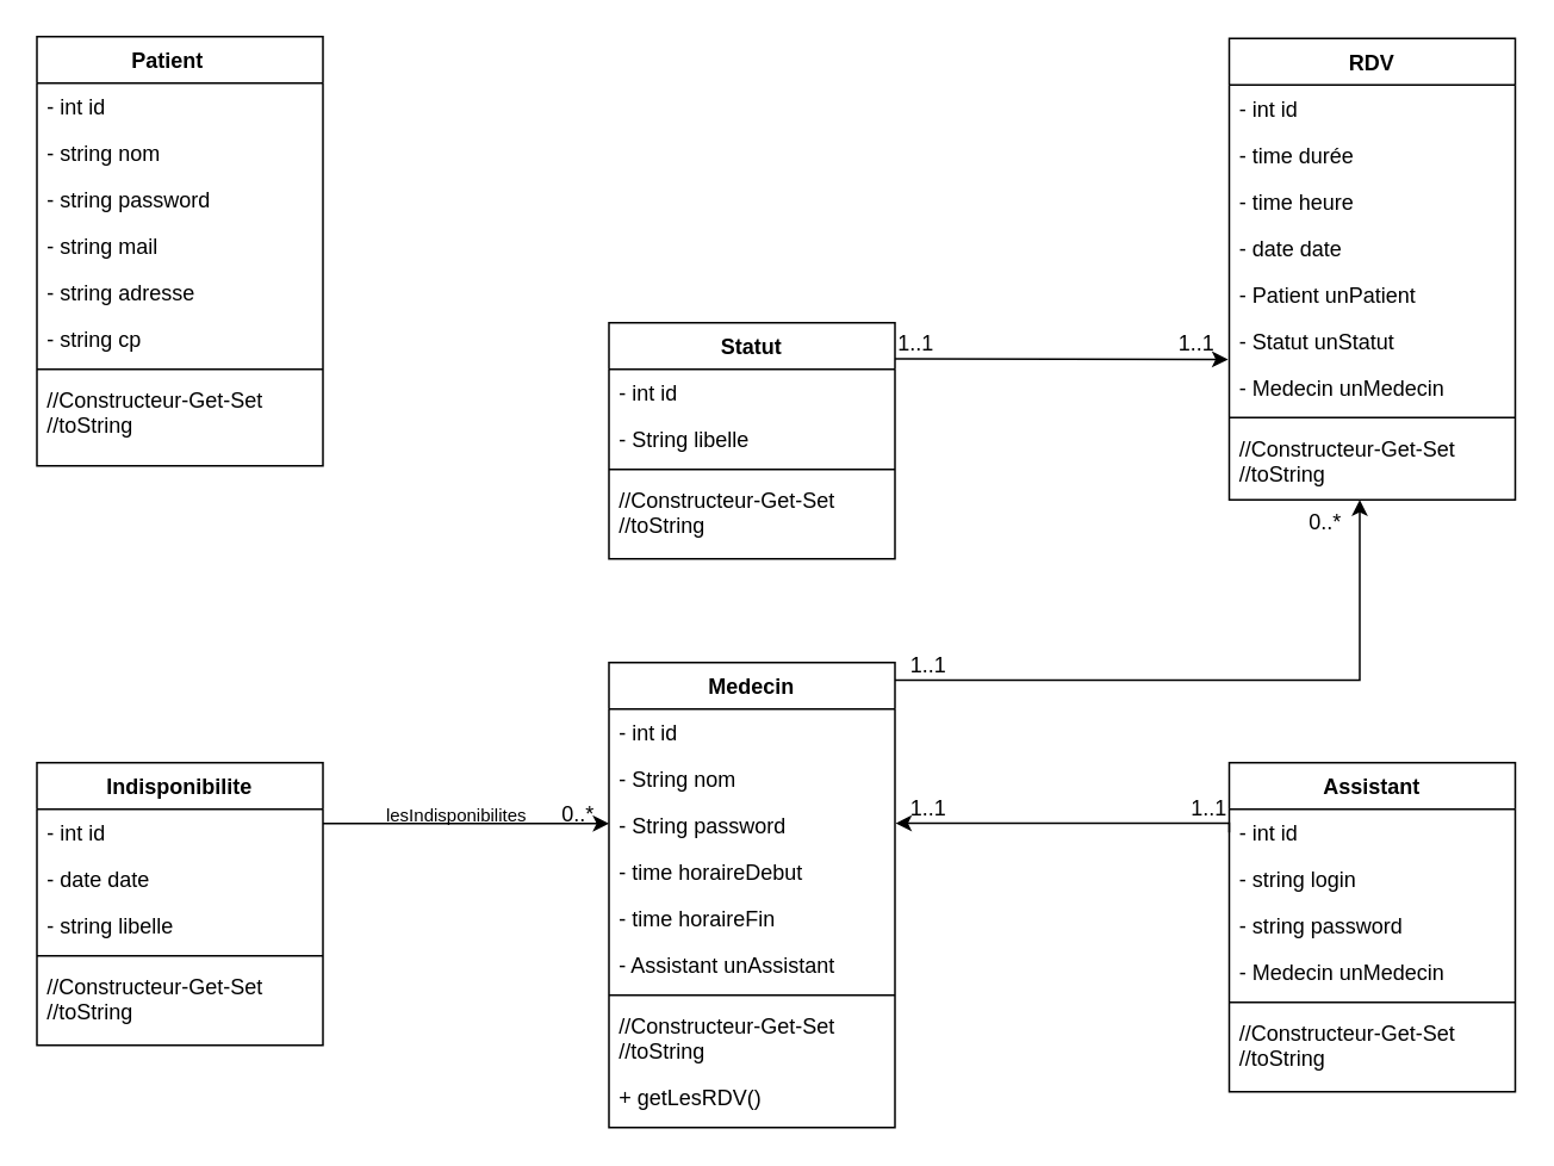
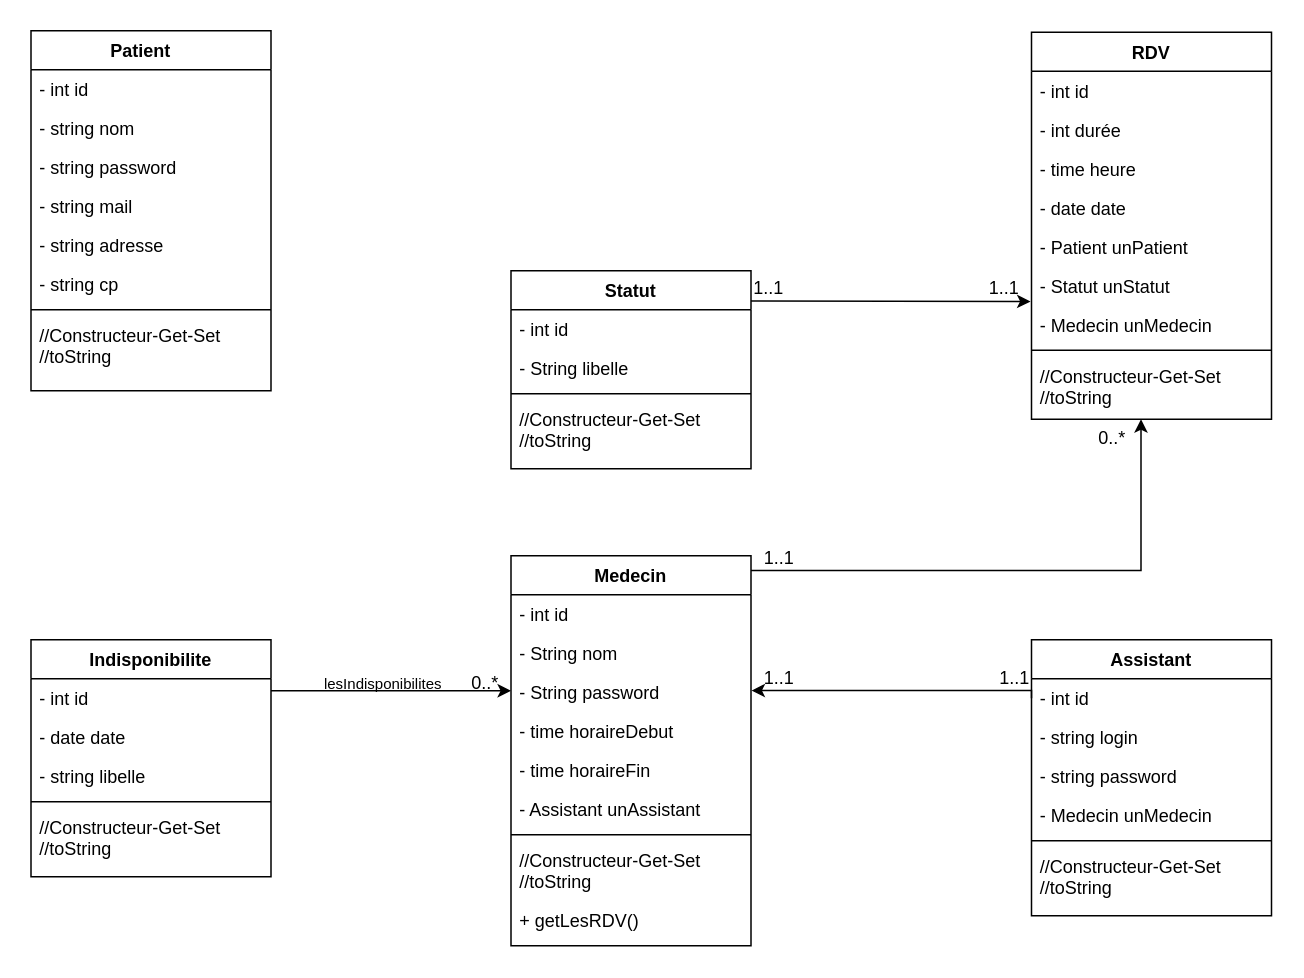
  <mxCell id="0" />
  <mxCell id="1" parent="0" />
  <mxCell id="2" value="Patient    " style="swimlane;fontStyle=1;align=center;verticalAlign=top;childLayout=stackLayout;horizontal=1;startSize=26;horizontalStack=0;resizeParent=1;resizeLast=0;collapsible=1;marginBottom=0;rounded=0;shadow=0;strokeWidth=1;" vertex="1" parent="1"><mxGeometry y="20" width="160" height="240" as="geometry" x="20"><mxRectangle x="230" y="140" width="160" height="26" as="alternateBounds" /></mxGeometry></mxCell>
  <mxCell id="3" value="- int id" style="text;strokeColor=none;fillColor=none;align=left;verticalAlign=top;spacingLeft=4;spacingRight=4;overflow=hidden;rotatable=0;points=[[0,0.5],[1,0.5]];portConstraint=eastwest;" vertex="1" parent="2"><mxGeometry y="26" width="160" height="26" as="geometry" /></mxCell>
  <mxCell id="4" value="- string nom" style="text;strokeColor=none;fillColor=none;align=left;verticalAlign=top;spacingLeft=4;spacingRight=4;overflow=hidden;rotatable=0;points=[[0,0.5],[1,0.5]];portConstraint=eastwest;" vertex="1" parent="2"><mxGeometry y="52" width="160" height="26" as="geometry" /></mxCell>
  <mxCell id="5" value="- string password" style="text;strokeColor=none;fillColor=none;align=left;verticalAlign=top;spacingLeft=4;spacingRight=4;overflow=hidden;rotatable=0;points=[[0,0.5],[1,0.5]];portConstraint=eastwest;" vertex="1" parent="2"><mxGeometry y="78" width="160" height="26" as="geometry" /></mxCell>
  <mxCell id="6" value="- string mail&#10;&#10;" style="text;strokeColor=none;fillColor=none;align=left;verticalAlign=top;spacingLeft=4;spacingRight=4;overflow=hidden;rotatable=0;points=[[0,0.5],[1,0.5]];portConstraint=eastwest;" vertex="1" parent="2"><mxGeometry y="104" width="160" height="26" as="geometry" /></mxCell>
  <mxCell id="7" value="- string adresse" style="text;strokeColor=none;fillColor=none;align=left;verticalAlign=top;spacingLeft=4;spacingRight=4;overflow=hidden;rotatable=0;points=[[0,0.5],[1,0.5]];portConstraint=eastwest;" vertex="1" parent="2"><mxGeometry y="130" width="160" height="26" as="geometry" /></mxCell>
  <mxCell id="8" value="- string cp" style="text;strokeColor=none;fillColor=none;align=left;verticalAlign=top;spacingLeft=4;spacingRight=4;overflow=hidden;rotatable=0;points=[[0,0.5],[1,0.5]];portConstraint=eastwest;" vertex="1" parent="2"><mxGeometry y="156" width="160" height="26" as="geometry" /></mxCell>
  <mxCell id="9" value="" style="line;html=1;strokeWidth=1;align=left;verticalAlign=middle;spacingTop=-1;spacingLeft=3;spacingRight=3;rotatable=0;labelPosition=right;points=[];portConstraint=eastwest;" vertex="1" parent="2"><mxGeometry y="182" width="160" height="8" as="geometry" /></mxCell>
  <mxCell id="10" value="//Constructeur-Get-Set&#10;//toString" style="text;align=left;verticalAlign=top;spacingLeft=4;spacingRight=4;overflow=hidden;rotatable=0;points=[[0,0.5],[1,0.5]];portConstraint=eastwest;" vertex="1" parent="2"><mxGeometry y="190" width="160" height="50" as="geometry" /></mxCell>
  <mxCell id="11" value="RDV" style="swimlane;fontStyle=1;align=center;verticalAlign=top;childLayout=stackLayout;horizontal=1;startSize=26;horizontalStack=0;resizeParent=1;resizeLast=0;collapsible=1;marginBottom=0;rounded=0;shadow=0;strokeWidth=1;" vertex="1" parent="1"><mxGeometry x="687" y="21" width="160" height="258" as="geometry"><mxRectangle x="550" y="140" width="160" height="26" as="alternateBounds" /></mxGeometry></mxCell>
  <mxCell id="12" value="- int id" style="text;strokeColor=none;fillColor=none;align=left;verticalAlign=top;spacingLeft=4;spacingRight=4;overflow=hidden;rotatable=0;points=[[0,0.5],[1,0.5]];portConstraint=eastwest;" vertex="1" parent="11"><mxGeometry y="26" width="160" height="26" as="geometry" /></mxCell>
- <mxCell id="13" value="- time durée" style="text;strokeColor=none;fillColor=none;align=left;verticalAlign=top;spacingLeft=4;spacingRight=4;overflow=hidden;rotatable=0;points=[[0,0.5],[1,0.5]];portConstraint=eastwest;" vertex="1" parent="11"><mxGeometry y="52" width="160" height="26" as="geometry" /></mxCell>
+ <mxCell id="13" value="- int durée" style="text;strokeColor=none;fillColor=none;align=left;verticalAlign=top;spacingLeft=4;spacingRight=4;overflow=hidden;rotatable=0;points=[[0,0.5],[1,0.5]];portConstraint=eastwest;" vertex="1" parent="11"><mxGeometry y="52" width="160" height="26" as="geometry" /></mxCell>
  <mxCell id="14" value="- time heure" style="text;strokeColor=none;fillColor=none;align=left;verticalAlign=top;spacingLeft=4;spacingRight=4;overflow=hidden;rotatable=0;points=[[0,0.5],[1,0.5]];portConstraint=eastwest;" vertex="1" parent="11"><mxGeometry y="78" width="160" height="26" as="geometry" /></mxCell>
  <mxCell id="15" value="- date date" style="text;strokeColor=none;fillColor=none;align=left;verticalAlign=top;spacingLeft=4;spacingRight=4;overflow=hidden;rotatable=0;points=[[0,0.5],[1,0.5]];portConstraint=eastwest;" vertex="1" parent="11"><mxGeometry y="104" width="160" height="26" as="geometry" /></mxCell>
  <mxCell id="16" value="- Patient unPatient" style="text;strokeColor=none;fillColor=none;align=left;verticalAlign=top;spacingLeft=4;spacingRight=4;overflow=hidden;rotatable=0;points=[[0,0.5],[1,0.5]];portConstraint=eastwest;" vertex="1" parent="11"><mxGeometry y="130" width="160" height="26" as="geometry" /></mxCell>
  <mxCell id="17" value="- Statut unStatut" style="text;strokeColor=none;fillColor=none;align=left;verticalAlign=top;spacingLeft=4;spacingRight=4;overflow=hidden;rotatable=0;points=[[0,0.5],[1,0.5]];portConstraint=eastwest;" vertex="1" parent="11"><mxGeometry y="156" width="160" height="26" as="geometry" /></mxCell>
  <mxCell id="18" value="- Medecin unMedecin" style="text;strokeColor=none;fillColor=none;align=left;verticalAlign=top;spacingLeft=4;spacingRight=4;overflow=hidden;rotatable=0;points=[[0,0.5],[1,0.5]];portConstraint=eastwest;" vertex="1" parent="11"><mxGeometry y="182" width="160" height="26" as="geometry" /></mxCell>
  <mxCell id="19" value="" style="line;html=1;strokeWidth=1;align=left;verticalAlign=middle;spacingTop=-1;spacingLeft=3;spacingRight=3;rotatable=0;labelPosition=right;points=[];portConstraint=eastwest;" vertex="1" parent="11"><mxGeometry y="208" width="160" height="8" as="geometry" /></mxCell>
  <mxCell id="20" value="//Constructeur-Get-Set&#10;//toString" style="text;align=left;verticalAlign=top;spacingLeft=4;spacingRight=4;overflow=hidden;rotatable=0;points=[[0,0.5],[1,0.5]];portConstraint=eastwest;" vertex="1" parent="11"><mxGeometry y="216" width="160" height="42" as="geometry" /></mxCell>
  <mxCell id="21" value="Medecin" style="swimlane;fontStyle=1;align=center;verticalAlign=top;childLayout=stackLayout;horizontal=1;startSize=26;horizontalStack=0;resizeParent=1;resizeLast=0;collapsible=1;marginBottom=0;rounded=0;shadow=0;strokeWidth=1;" vertex="1" parent="1"><mxGeometry x="340" y="370" width="160" height="260" as="geometry"><mxRectangle x="550" y="140" width="160" height="26" as="alternateBounds" /></mxGeometry></mxCell>
  <mxCell id="22" value="- int id" style="text;strokeColor=none;fillColor=none;align=left;verticalAlign=top;spacingLeft=4;spacingRight=4;overflow=hidden;rotatable=0;points=[[0,0.5],[1,0.5]];portConstraint=eastwest;" vertex="1" parent="21"><mxGeometry y="26" width="160" height="26" as="geometry" /></mxCell>
  <mxCell id="23" value="- String nom" style="text;strokeColor=none;fillColor=none;align=left;verticalAlign=top;spacingLeft=4;spacingRight=4;overflow=hidden;rotatable=0;points=[[0,0.5],[1,0.5]];portConstraint=eastwest;" vertex="1" parent="21"><mxGeometry y="52" width="160" height="26" as="geometry" /></mxCell>
  <mxCell id="24" value="- String password" style="text;strokeColor=none;fillColor=none;align=left;verticalAlign=top;spacingLeft=4;spacingRight=4;overflow=hidden;rotatable=0;points=[[0,0.5],[1,0.5]];portConstraint=eastwest;" vertex="1" parent="21"><mxGeometry y="78" width="160" height="26" as="geometry" /></mxCell>
  <mxCell id="25" value="- time horaireDebut" style="text;strokeColor=none;fillColor=none;align=left;verticalAlign=top;spacingLeft=4;spacingRight=4;overflow=hidden;rotatable=0;points=[[0,0.5],[1,0.5]];portConstraint=eastwest;" vertex="1" parent="21"><mxGeometry y="104" width="160" height="26" as="geometry" /></mxCell>
  <mxCell id="26" value="- time horaireFin" style="text;strokeColor=none;fillColor=none;align=left;verticalAlign=top;spacingLeft=4;spacingRight=4;overflow=hidden;rotatable=0;points=[[0,0.5],[1,0.5]];portConstraint=eastwest;" vertex="1" parent="21"><mxGeometry y="130" width="160" height="26" as="geometry" /></mxCell>
  <mxCell id="27" value="- Assistant unAssistant" style="text;strokeColor=none;fillColor=none;align=left;verticalAlign=top;spacingLeft=4;spacingRight=4;overflow=hidden;rotatable=0;points=[[0,0.5],[1,0.5]];portConstraint=eastwest;" vertex="1" parent="21"><mxGeometry y="156" width="160" height="26" as="geometry" /></mxCell>
  <mxCell id="28" value="" style="line;html=1;strokeWidth=1;align=left;verticalAlign=middle;spacingTop=-1;spacingLeft=3;spacingRight=3;rotatable=0;labelPosition=right;points=[];portConstraint=eastwest;" vertex="1" parent="21"><mxGeometry y="182" width="160" height="8" as="geometry" /></mxCell>
  <mxCell id="29" value="//Constructeur-Get-Set&#10;//toString" style="text;align=left;verticalAlign=top;spacingLeft=4;spacingRight=4;overflow=hidden;rotatable=0;points=[[0,0.5],[1,0.5]];portConstraint=eastwest;" vertex="1" parent="21"><mxGeometry y="190" width="160" height="40" as="geometry" /></mxCell>
  <mxCell id="30" value="+ getLesRDV()&#10;" style="text;align=left;verticalAlign=top;spacingLeft=4;spacingRight=4;overflow=hidden;rotatable=0;points=[[0,0.5],[1,0.5]];portConstraint=eastwest;" vertex="1" parent="21"><mxGeometry y="230" width="160" height="24" as="geometry" /></mxCell>
  <mxCell id="31" value="1..1" style="resizable=0;align=right;verticalAlign=bottom;labelBackgroundColor=none;fontSize=12;" connectable="0" vertex="1" parent="1"><mxGeometry x="529.995" y="379.998" as="geometry" /></mxCell>
  <mxCell id="32" value="0..*" style="resizable=0;align=left;verticalAlign=bottom;labelBackgroundColor=none;fontSize=12;direction=west;" connectable="0" vertex="1" parent="1"><mxGeometry x="730" y="299.998" as="geometry" /></mxCell>
  <mxCell id="33" value="Assistant" style="swimlane;fontStyle=1;align=center;verticalAlign=top;childLayout=stackLayout;horizontal=1;startSize=26;horizontalStack=0;resizeParent=1;resizeLast=0;collapsible=1;marginBottom=0;rounded=0;shadow=0;strokeWidth=1;" vertex="1" parent="1"><mxGeometry x="687" y="426" width="160" height="184" as="geometry"><mxRectangle x="550" y="140" width="160" height="26" as="alternateBounds" /></mxGeometry></mxCell>
  <mxCell id="34" value="- int id" style="text;strokeColor=none;fillColor=none;align=left;verticalAlign=top;spacingLeft=4;spacingRight=4;overflow=hidden;rotatable=0;points=[[0,0.5],[1,0.5]];portConstraint=eastwest;" vertex="1" parent="33"><mxGeometry y="26" width="160" height="26" as="geometry" /></mxCell>
  <mxCell id="35" value="- string login" style="text;strokeColor=none;fillColor=none;align=left;verticalAlign=top;spacingLeft=4;spacingRight=4;overflow=hidden;rotatable=0;points=[[0,0.5],[1,0.5]];portConstraint=eastwest;" vertex="1" parent="33"><mxGeometry y="52" width="160" height="26" as="geometry" /></mxCell>
  <mxCell id="36" value="- string password" style="text;strokeColor=none;fillColor=none;align=left;verticalAlign=top;spacingLeft=4;spacingRight=4;overflow=hidden;rotatable=0;points=[[0,0.5],[1,0.5]];portConstraint=eastwest;" vertex="1" parent="33"><mxGeometry y="78" width="160" height="26" as="geometry" /></mxCell>
  <mxCell id="37" value="- Medecin unMedecin" style="text;strokeColor=none;fillColor=none;align=left;verticalAlign=top;spacingLeft=4;spacingRight=4;overflow=hidden;rotatable=0;points=[[0,0.5],[1,0.5]];portConstraint=eastwest;" vertex="1" parent="33"><mxGeometry y="104" width="160" height="26" as="geometry" /></mxCell>
  <mxCell id="38" value="" style="line;html=1;strokeWidth=1;align=left;verticalAlign=middle;spacingTop=-1;spacingLeft=3;spacingRight=3;rotatable=0;labelPosition=right;points=[];portConstraint=eastwest;" vertex="1" parent="33"><mxGeometry y="130" width="160" height="8" as="geometry" /></mxCell>
  <mxCell id="39" value="//Constructeur-Get-Set&#10;//toString" style="text;align=left;verticalAlign=top;spacingLeft=4;spacingRight=4;overflow=hidden;rotatable=0;points=[[0,0.5],[1,0.5]];portConstraint=eastwest;" vertex="1" parent="33"><mxGeometry y="138" width="160" height="46" as="geometry" /></mxCell>
  <mxCell id="40" style="edgeStyle=orthogonalEdgeStyle;rounded=0;orthogonalLoop=1;jettySize=auto;html=1;exitX=0.992;exitY=-0.027;exitDx=0;exitDy=0;endArrow=classic;endFill=1;exitPerimeter=0;entryX=-0.004;entryY=0.903;entryDx=0;entryDy=0;entryPerimeter=0;" edge="1" parent="1" source="48" target="17"><mxGeometry relative="1" as="geometry"><mxPoint x="685" y="200" as="targetPoint" /><Array as="points"><mxPoint x="419" y="200" /><mxPoint x="686" y="200" /></Array></mxGeometry></mxCell>
  <mxCell id="41" value="Indisponibilite" style="swimlane;fontStyle=1;align=center;verticalAlign=top;childLayout=stackLayout;horizontal=1;startSize=26;horizontalStack=0;resizeParent=1;resizeParentMax=0;resizeLast=0;collapsible=1;marginBottom=0;" vertex="1" parent="1"><mxGeometry y="426" width="160" height="158" as="geometry" x="20" /></mxCell>
  <mxCell id="42" value="- int id" style="text;strokeColor=none;fillColor=none;align=left;verticalAlign=top;spacingLeft=4;spacingRight=4;overflow=hidden;rotatable=0;points=[[0,0.5],[1,0.5]];portConstraint=eastwest;" vertex="1" parent="41"><mxGeometry y="26" width="160" height="26" as="geometry" /></mxCell>
  <mxCell id="43" value="- date date" style="text;strokeColor=none;fillColor=none;align=left;verticalAlign=top;spacingLeft=4;spacingRight=4;overflow=hidden;rotatable=0;points=[[0,0.5],[1,0.5]];portConstraint=eastwest;" vertex="1" parent="41"><mxGeometry y="52" width="160" height="26" as="geometry" /></mxCell>
  <mxCell id="44" value="- string libelle" style="text;strokeColor=none;fillColor=none;align=left;verticalAlign=top;spacingLeft=4;spacingRight=4;overflow=hidden;rotatable=0;points=[[0,0.5],[1,0.5]];portConstraint=eastwest;" vertex="1" parent="41"><mxGeometry y="78" width="160" height="26" as="geometry" /></mxCell>
  <mxCell id="45" value="" style="line;strokeWidth=1;fillColor=none;align=left;verticalAlign=middle;spacingTop=-1;spacingLeft=3;spacingRight=3;rotatable=0;labelPosition=right;points=[];portConstraint=eastwest;strokeColor=inherit;" vertex="1" parent="41"><mxGeometry y="104" width="160" height="8" as="geometry" /></mxCell>
  <mxCell id="46" value="//Constructeur-Get-Set&#10;//toString" style="text;align=left;verticalAlign=top;spacingLeft=4;spacingRight=4;overflow=hidden;rotatable=0;points=[[0,0.5],[1,0.5]];portConstraint=eastwest;" vertex="1" parent="41"><mxGeometry y="112" width="160" height="46" as="geometry" /></mxCell>
  <mxCell id="47" value="Statut" style="swimlane;fontStyle=1;align=center;verticalAlign=top;childLayout=stackLayout;horizontal=1;startSize=26;horizontalStack=0;resizeParent=1;resizeLast=0;collapsible=1;marginBottom=0;rounded=0;shadow=0;strokeWidth=1;" vertex="1" parent="1"><mxGeometry x="340" y="180" width="160" height="132" as="geometry"><mxRectangle x="230" y="140" width="160" height="26" as="alternateBounds" /></mxGeometry></mxCell>
  <mxCell id="48" value="- int id" style="text;strokeColor=none;fillColor=none;align=left;verticalAlign=top;spacingLeft=4;spacingRight=4;overflow=hidden;rotatable=0;points=[[0,0.5],[1,0.5]];portConstraint=eastwest;" vertex="1" parent="47"><mxGeometry y="26" width="160" height="26" as="geometry" /></mxCell>
  <mxCell id="49" value="- String libelle" style="text;strokeColor=none;fillColor=none;align=left;verticalAlign=top;spacingLeft=4;spacingRight=4;overflow=hidden;rotatable=0;points=[[0,0.5],[1,0.5]];portConstraint=eastwest;" vertex="1" parent="47"><mxGeometry y="52" width="160" height="26" as="geometry" /></mxCell>
  <mxCell id="50" value="" style="line;html=1;strokeWidth=1;align=left;verticalAlign=middle;spacingTop=-1;spacingLeft=3;spacingRight=3;rotatable=0;labelPosition=right;points=[];portConstraint=eastwest;" vertex="1" parent="47"><mxGeometry y="78" width="160" height="8" as="geometry" /></mxCell>
  <mxCell id="51" value="//Constructeur-Get-Set&#10;//toString" style="text;align=left;verticalAlign=top;spacingLeft=4;spacingRight=4;overflow=hidden;rotatable=0;points=[[0,0.5],[1,0.5]];portConstraint=eastwest;" vertex="1" parent="47"><mxGeometry y="86" width="160" height="46" as="geometry" /></mxCell>
  <mxCell id="52" value="1..1" style="resizable=0;align=left;verticalAlign=bottom;labelBackgroundColor=none;fontSize=12;direction=south;" connectable="0" vertex="1" parent="1"><mxGeometry x="500" y="200.003" as="geometry" /></mxCell>
  <mxCell id="53" value="1..1" style="resizable=0;align=right;verticalAlign=bottom;labelBackgroundColor=none;fontSize=12;" connectable="0" vertex="1" parent="1"><mxGeometry x="680" y="200.003" as="geometry" /></mxCell>
  <mxCell id="54" style="edgeStyle=orthogonalEdgeStyle;rounded=0;orthogonalLoop=1;jettySize=auto;html=1;exitX=1;exitY=0.038;exitDx=0;exitDy=0;exitPerimeter=0;" edge="1" parent="1" source="21" target="20"><mxGeometry relative="1" as="geometry"><Array as="points"><mxPoint x="760" y="380" /></Array><mxPoint x="770" y="290" as="targetPoint" /></mxGeometry></mxCell>
  <mxCell id="55" style="edgeStyle=orthogonalEdgeStyle;rounded=0;orthogonalLoop=1;jettySize=auto;html=1;endArrow=classic;endFill=1;movable=1;resizable=1;rotatable=1;deletable=1;editable=1;connectable=1;" edge="1" parent="1" source="42"><mxGeometry relative="1" as="geometry"><mxPoint x="340" y="460" as="targetPoint" /><Array as="points"><mxPoint x="340" y="460" /></Array><mxPoint x="198.571" y="470" as="sourcePoint" /></mxGeometry></mxCell>
  <mxCell id="56" value="&lt;font style=&quot;font-size: 10px;&quot;&gt;lesIndisponibilites&lt;/font&gt;" style="text;html=1;strokeColor=none;fillColor=none;align=center;verticalAlign=middle;whiteSpace=wrap;rounded=0;movable=1;resizable=1;rotatable=1;deletable=1;editable=1;connectable=1;" vertex="1" parent="1"><mxGeometry x="210" y="450" width="90" height="10" as="geometry" /></mxCell>
  <mxCell id="57" value="0..*" style="text;html=1;strokeColor=none;fillColor=none;align=center;verticalAlign=middle;whiteSpace=wrap;rounded=0;movable=1;resizable=1;rotatable=1;deletable=1;editable=1;connectable=1;" vertex="1" parent="1"><mxGeometry x="309.996" y="440" width="25.714" height="30" as="geometry" /></mxCell>
  <mxCell id="58" style="edgeStyle=orthogonalEdgeStyle;rounded=0;orthogonalLoop=1;jettySize=auto;html=1;exitX=0;exitY=0.5;exitDx=0;exitDy=0;entryX=1.002;entryY=0.458;entryDx=0;entryDy=0;entryPerimeter=0;endArrow=classic;endFill=1;" edge="1" parent="1" source="34" target="24"><mxGeometry relative="1" as="geometry"><Array as="points"><mxPoint x="687" y="460" /></Array></mxGeometry></mxCell>
  <mxCell id="59" value="1..1" style="resizable=0;align=right;verticalAlign=bottom;labelBackgroundColor=none;fontSize=12;" connectable="0" vertex="1" parent="1"><mxGeometry x="529.995" y="459.998" as="geometry" /></mxCell>
  <mxCell id="60" value="1..1" style="resizable=0;align=right;verticalAlign=bottom;labelBackgroundColor=none;fontSize=12;" connectable="0" vertex="1" parent="1"><mxGeometry x="686.995" y="459.998" as="geometry" /></mxCell>
